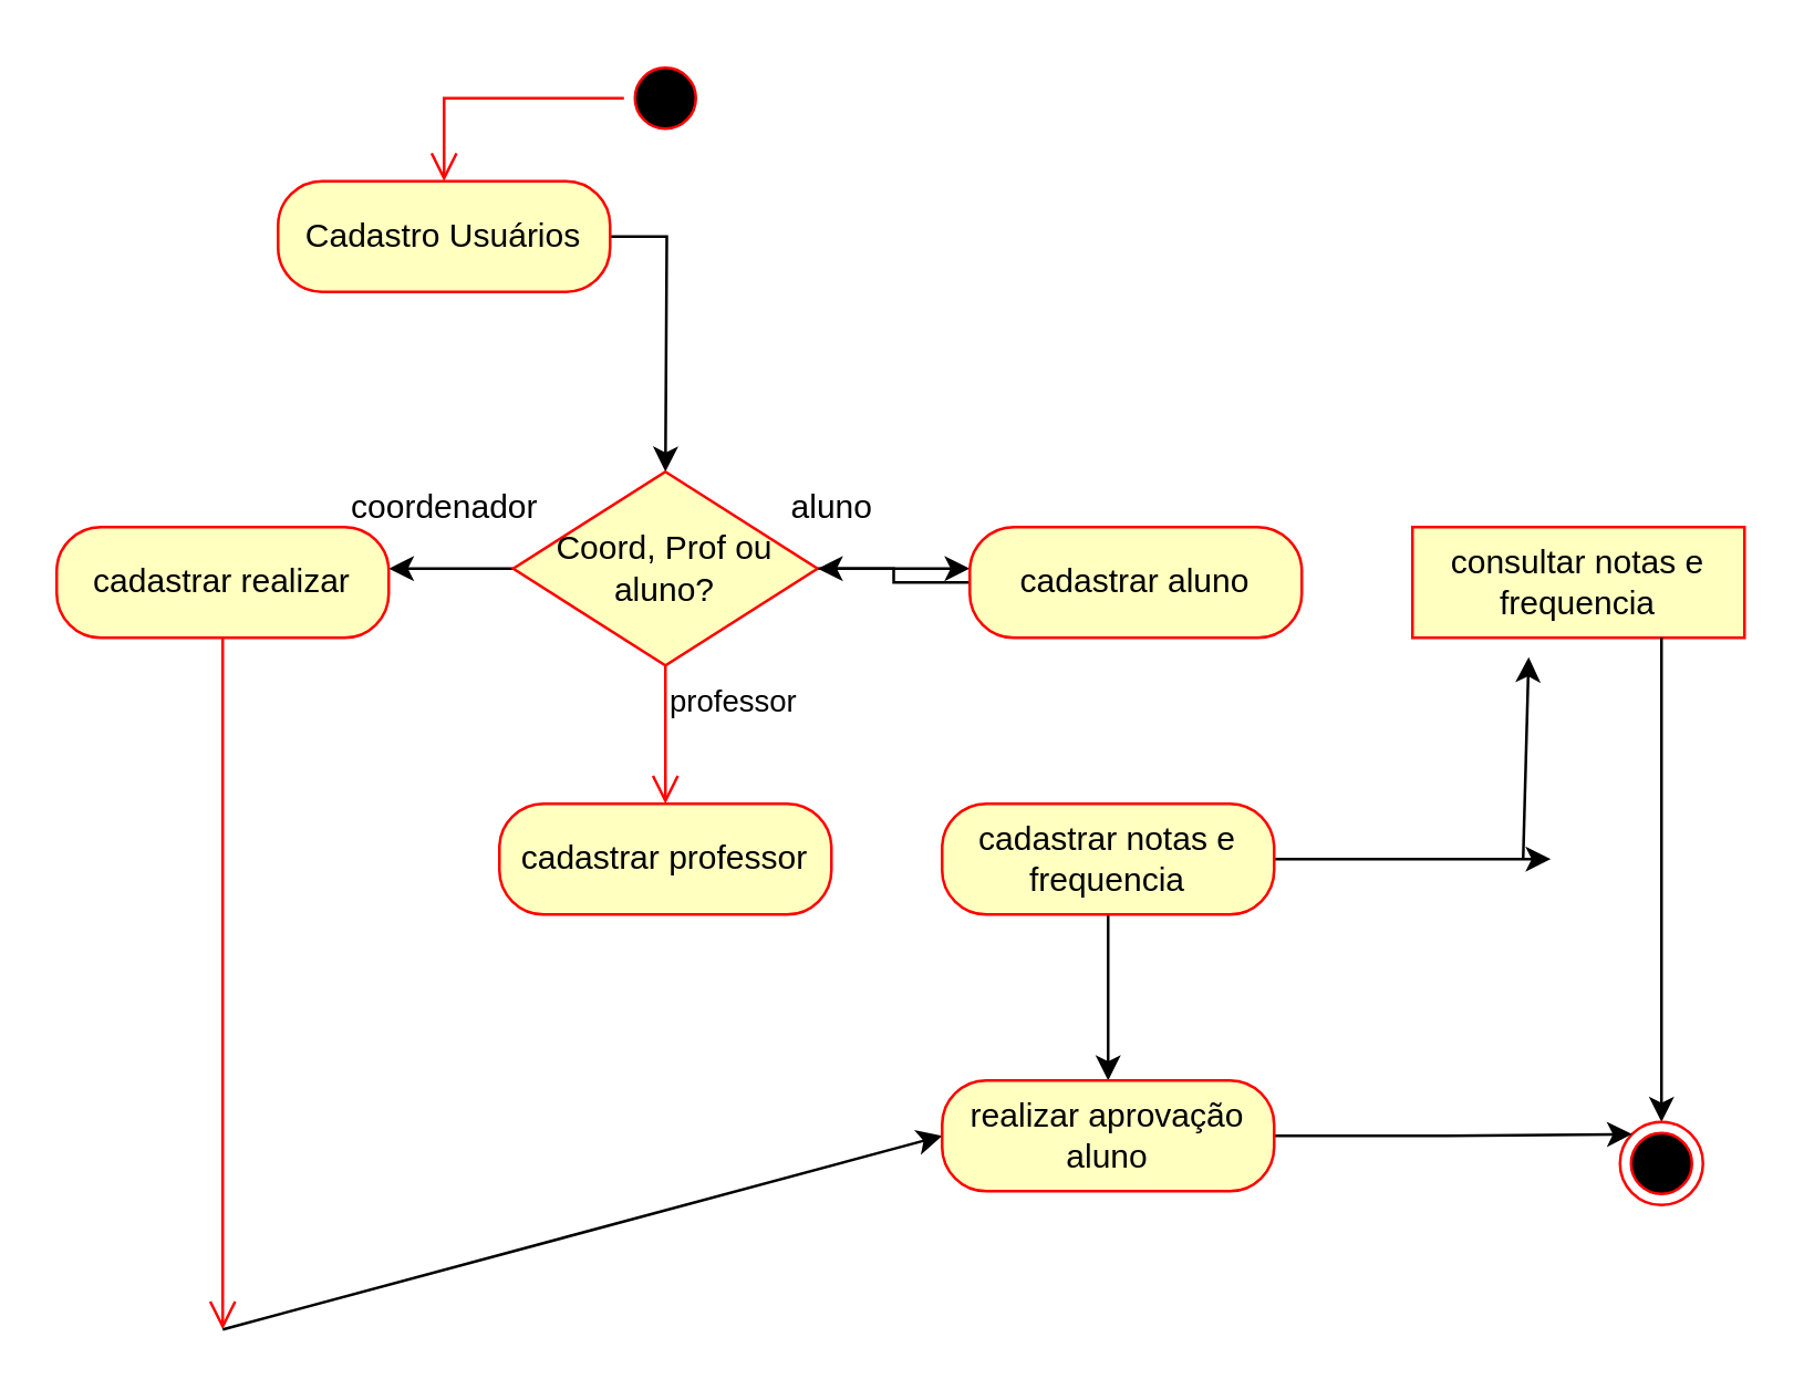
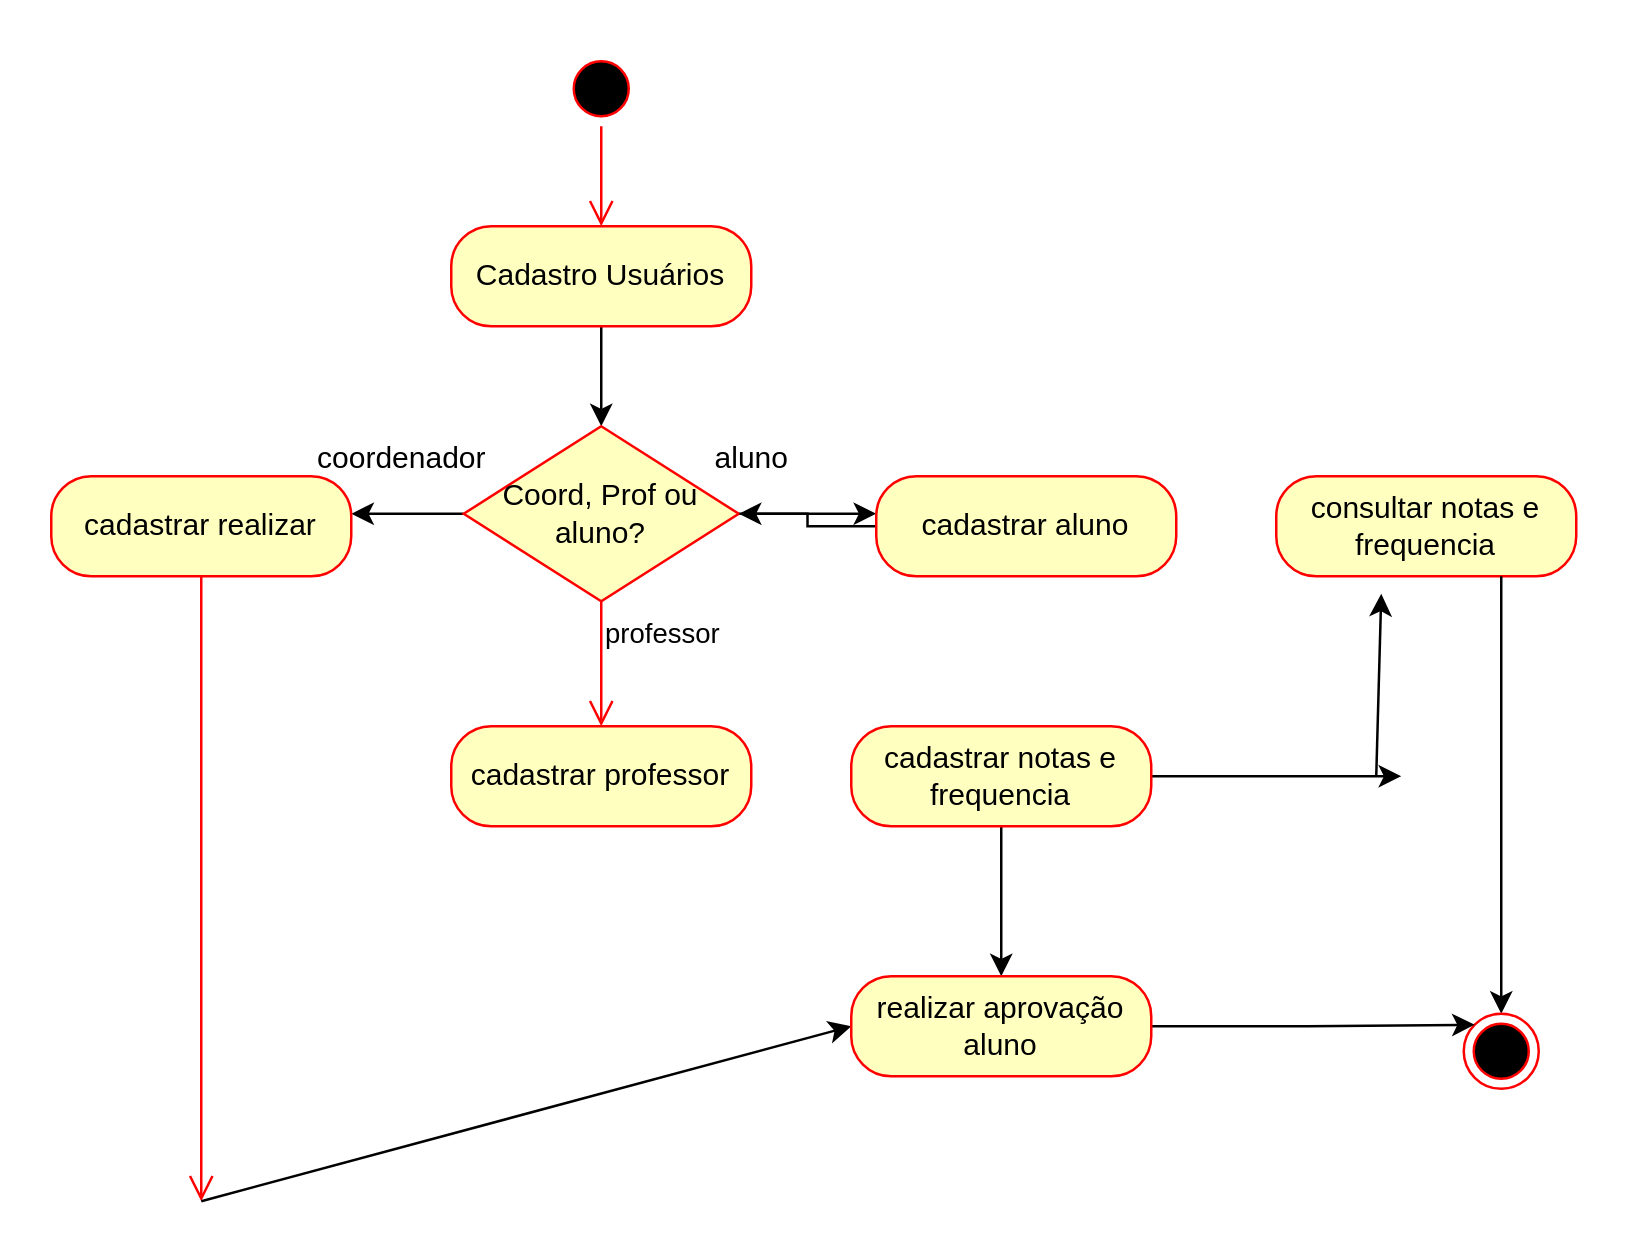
  <mxCell id="0" />
  <mxCell id="1" parent="0" />
  <mxCell id="2" value="" style="ellipse;html=1;shape=startState;fillColor=#000000;strokeColor=#ff0000;" vertex="1" parent="1"><mxGeometry x="225" y="20" width="30" height="30" as="geometry" /></mxCell>
  <mxCell id="3" value="" style="edgeStyle=orthogonalEdgeStyle;html=1;verticalAlign=bottom;endArrow=open;endSize=8;strokeColor=#ff0000;rounded=0;entryX=0.5;entryY=0;entryDx=0;entryDy=0;" edge="1" source="2" parent="1" target="5"><mxGeometry relative="1" as="geometry"><mxPoint x="200" y="90" as="targetPoint" /></mxGeometry></mxCell>
  <mxCell id="4" style="edgeStyle=orthogonalEdgeStyle;rounded=0;orthogonalLoop=1;jettySize=auto;html=1;" edge="1" parent="1" source="5"><mxGeometry relative="1" as="geometry"><mxPoint x="240" y="170" as="targetPoint" /></mxGeometry></mxCell>
- <mxCell id="5" value="Cadastro Usuários" style="rounded=1;whiteSpace=wrap;html=1;arcSize=40;fontColor=#000000;fillColor=#ffffc0;strokeColor=#ff0000;" vertex="1" parent="1"><mxGeometry x="100" y="65" width="120" height="40" as="geometry" /></mxCell>
+ <mxCell id="5" value="Cadastro Usuários" style="rounded=1;whiteSpace=wrap;html=1;arcSize=40;fontColor=#000000;fillColor=#ffffc0;strokeColor=#ff0000;" vertex="1" parent="1"><mxGeometry x="180" y="90" width="120" height="40" as="geometry" /></mxCell>
  <mxCell id="6" style="edgeStyle=orthogonalEdgeStyle;rounded=0;orthogonalLoop=1;jettySize=auto;html=1;" edge="1" parent="1" source="8"><mxGeometry relative="1" as="geometry"><mxPoint x="350" y="205" as="targetPoint" /></mxGeometry></mxCell>
  <mxCell id="7" style="edgeStyle=orthogonalEdgeStyle;rounded=0;orthogonalLoop=1;jettySize=auto;html=1;" edge="1" parent="1" source="8"><mxGeometry relative="1" as="geometry"><mxPoint x="140" y="205" as="targetPoint" /></mxGeometry></mxCell>
  <mxCell id="8" value="Coord, Prof ou aluno?" style="rhombus;whiteSpace=wrap;html=1;fontColor=#000000;fillColor=#ffffc0;strokeColor=#ff0000;" vertex="1" parent="1"><mxGeometry x="185" y="170" width="110" height="70" as="geometry" /></mxCell>
  <mxCell id="9" value="professor" style="edgeStyle=orthogonalEdgeStyle;html=1;align=left;verticalAlign=top;endArrow=open;endSize=8;strokeColor=#ff0000;rounded=0;" edge="1" source="8" parent="1"><mxGeometry x="-1" relative="1" as="geometry"><mxPoint x="240" y="290" as="targetPoint" /></mxGeometry></mxCell>
  <mxCell id="10" value="aluno" style="text;html=1;align=center;verticalAlign=middle;resizable=0;points=[];autosize=1;strokeColor=none;fillColor=none;" vertex="1" parent="1"><mxGeometry x="275" y="168" width="50" height="30" as="geometry" /></mxCell>
  <mxCell id="11" value="coordenador" style="text;html=1;align=center;verticalAlign=middle;resizable=0;points=[];autosize=1;strokeColor=none;fillColor=none;" vertex="1" parent="1"><mxGeometry x="115" y="168" width="90" height="30" as="geometry" /></mxCell>
  <mxCell id="12" value="cadastrar realizar" style="rounded=1;whiteSpace=wrap;html=1;arcSize=40;fontColor=#000000;fillColor=#ffffc0;strokeColor=#ff0000;" vertex="1" parent="1"><mxGeometry x="20" y="190" width="120" height="40" as="geometry" /></mxCell>
  <mxCell id="13" value="" style="edgeStyle=orthogonalEdgeStyle;html=1;verticalAlign=bottom;endArrow=open;endSize=8;strokeColor=#ff0000;rounded=0;" edge="1" source="12" parent="1"><mxGeometry relative="1" as="geometry"><mxPoint x="80" y="480" as="targetPoint" /></mxGeometry></mxCell>
  <mxCell id="14" value="cadastrar professor" style="rounded=1;whiteSpace=wrap;html=1;arcSize=40;fontColor=#000000;fillColor=#ffffc0;strokeColor=#ff0000;" vertex="1" parent="1"><mxGeometry x="180" y="290" width="120" height="40" as="geometry" /></mxCell>
  <mxCell id="15" style="edgeStyle=orthogonalEdgeStyle;rounded=0;orthogonalLoop=1;jettySize=auto;html=1;" edge="1" parent="1" source="16" target="8"><mxGeometry relative="1" as="geometry" /></mxCell>
  <mxCell id="16" value="cadastrar aluno" style="rounded=1;whiteSpace=wrap;html=1;arcSize=40;fontColor=#000000;fillColor=#ffffc0;strokeColor=#ff0000;" vertex="1" parent="1"><mxGeometry x="350" y="190" width="120" height="40" as="geometry" /></mxCell>
- <mxCell id="17" value="consultar notas e frequencia" style="whiteSpace=wrap;html=1;arcSize=40;fontColor=#000000;fillColor=#ffffc0;strokeColor=#ff0000;rounded=0;" vertex="1" parent="1"><mxGeometry x="510" y="190" width="120" height="40" as="geometry" /></mxCell>
+ <mxCell id="17" value="consultar notas e frequencia" style="rounded=1;whiteSpace=wrap;html=1;arcSize=40;fontColor=#000000;fillColor=#ffffc0;strokeColor=#ff0000;" vertex="1" parent="1"><mxGeometry x="510" y="190" width="120" height="40" as="geometry" /></mxCell>
  <mxCell id="18" value="" style="edgeStyle=none;orthogonalLoop=1;jettySize=auto;html=1;rounded=0;exitX=0.75;exitY=1;exitDx=0;exitDy=0;" edge="1" parent="1" source="17" target="19"><mxGeometry width="100" relative="1" as="geometry"><mxPoint x="550" y="240" as="sourcePoint" /><mxPoint x="600" y="420" as="targetPoint" /><Array as="points" /></mxGeometry></mxCell>
  <mxCell id="19" value="" style="ellipse;html=1;shape=endState;fillColor=#000000;strokeColor=#ff0000;" vertex="1" parent="1"><mxGeometry x="585" y="405" width="30" height="30" as="geometry" /></mxCell>
  <mxCell id="20" style="edgeStyle=orthogonalEdgeStyle;rounded=0;orthogonalLoop=1;jettySize=auto;html=1;" edge="1" parent="1" source="22"><mxGeometry relative="1" as="geometry"><mxPoint x="560" y="310" as="targetPoint" /></mxGeometry></mxCell>
  <mxCell id="21" style="edgeStyle=orthogonalEdgeStyle;rounded=0;orthogonalLoop=1;jettySize=auto;html=1;" edge="1" parent="1" source="22" target="26"><mxGeometry relative="1" as="geometry" /></mxCell>
  <mxCell id="22" value="cadastrar notas e frequencia" style="rounded=1;whiteSpace=wrap;html=1;arcSize=40;fontColor=#000000;fillColor=#ffffc0;strokeColor=#ff0000;" vertex="1" parent="1"><mxGeometry x="340" y="290" width="120" height="40" as="geometry" /></mxCell>
  <mxCell id="23" value="" style="edgeStyle=none;orthogonalLoop=1;jettySize=auto;html=1;rounded=0;entryX=0.35;entryY=1.175;entryDx=0;entryDy=0;entryPerimeter=0;" edge="1" parent="1" target="17"><mxGeometry width="100" relative="1" as="geometry"><mxPoint x="550" y="310" as="sourcePoint" /><mxPoint x="610" y="290" as="targetPoint" /><Array as="points" /></mxGeometry></mxCell>
  <mxCell id="24" value="" style="edgeStyle=none;orthogonalLoop=1;jettySize=auto;html=1;rounded=0;" edge="1" parent="1"><mxGeometry width="100" relative="1" as="geometry"><mxPoint x="80" y="480" as="sourcePoint" /><mxPoint x="340" y="410" as="targetPoint" /><Array as="points" /></mxGeometry></mxCell>
  <mxCell id="25" style="edgeStyle=orthogonalEdgeStyle;rounded=0;orthogonalLoop=1;jettySize=auto;html=1;entryX=0;entryY=0;entryDx=0;entryDy=0;" edge="1" parent="1" source="26" target="19"><mxGeometry relative="1" as="geometry" /></mxCell>
  <mxCell id="26" value="realizar aprovação aluno" style="rounded=1;whiteSpace=wrap;html=1;arcSize=40;fontColor=#000000;fillColor=#ffffc0;strokeColor=#ff0000;" vertex="1" parent="1"><mxGeometry x="340" y="390" width="120" height="40" as="geometry" /></mxCell>
